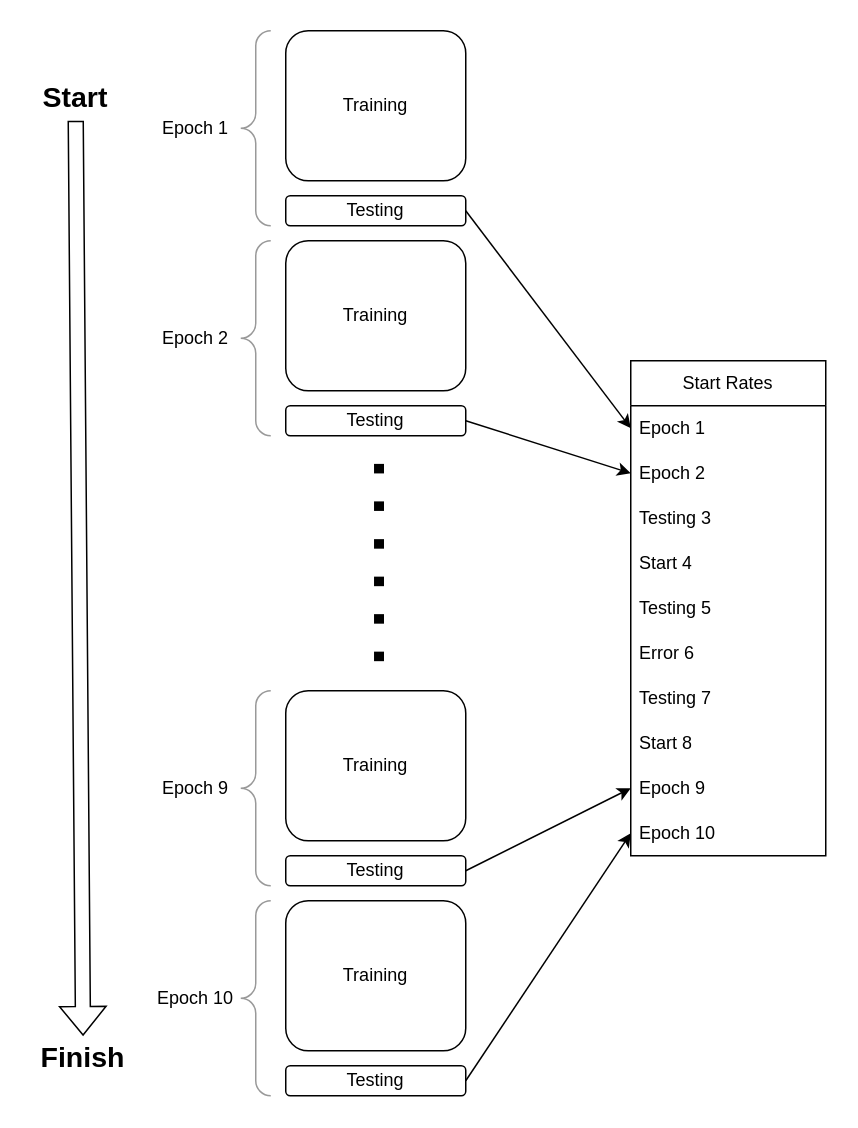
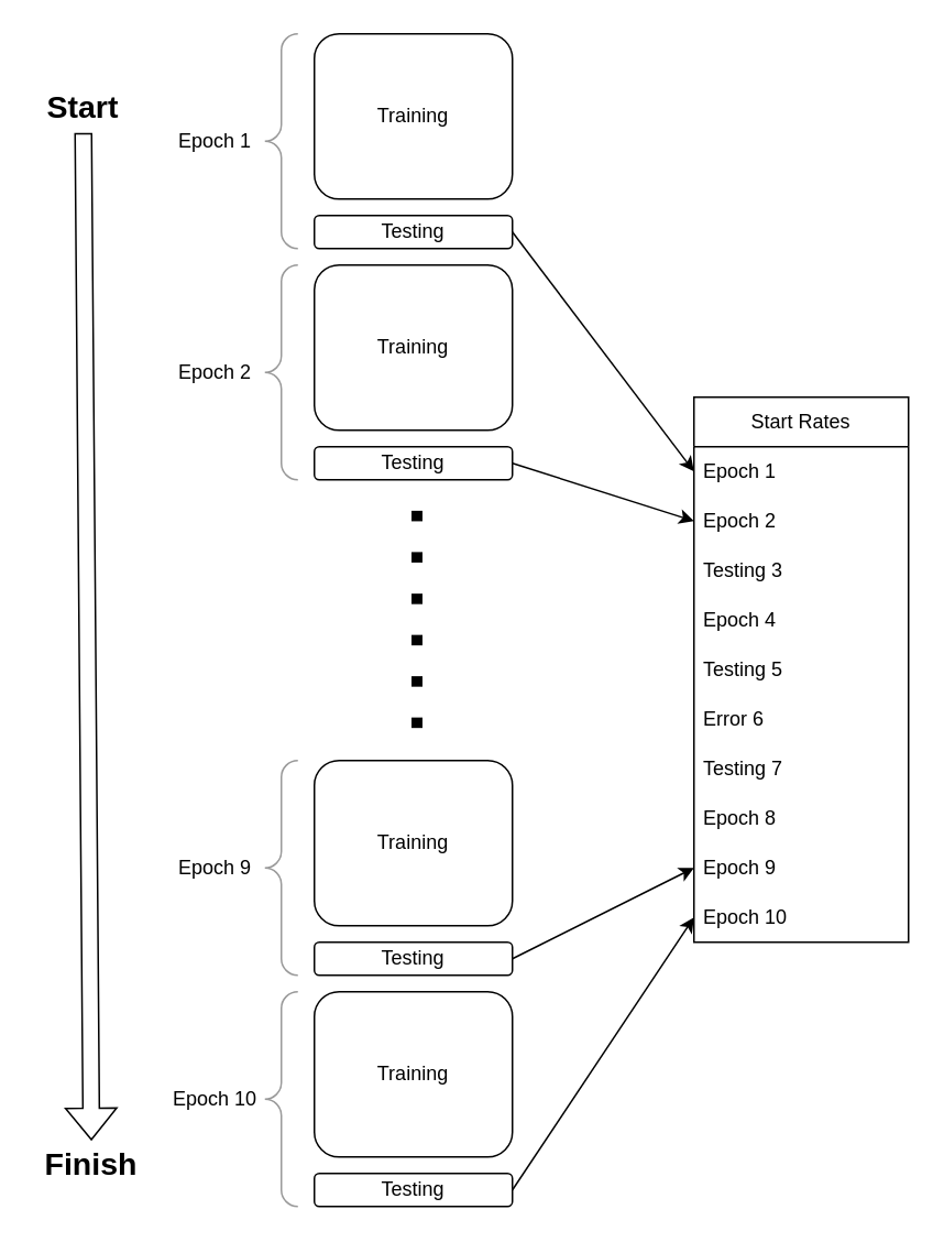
  <mxCell id="0" />
  <mxCell id="1" parent="0" />
  <mxCell id="2" value="Training" style="rounded=1;whiteSpace=wrap;html=1;" parent="1" vertex="1"><mxGeometry x="190" y="20" width="120" height="100" as="geometry" /></mxCell>
  <mxCell id="3" value="Testing" style="rounded=1;whiteSpace=wrap;html=1;" parent="1" vertex="1"><mxGeometry x="190" y="130" width="120" height="20" as="geometry" /></mxCell>
  <mxCell id="4" value="" style="labelPosition=right;align=left;strokeWidth=1;shape=mxgraph.mockup.markup.curlyBrace;html=1;shadow=0;dashed=0;strokeColor=#999999;direction=north;" parent="1" vertex="1"><mxGeometry x="160" y="20" width="20" height="130" as="geometry" /></mxCell>
  <mxCell id="5" value="Epoch 1" style="text;html=1;align=center;verticalAlign=middle;whiteSpace=wrap;rounded=0;" parent="1" vertex="1"><mxGeometry x="100" y="70" width="60" height="30" as="geometry" /></mxCell>
  <mxCell id="6" value="" style="endArrow=classic;html=1;rounded=0;exitX=1;exitY=0.5;exitDx=0;exitDy=0;entryX=0;entryY=0.5;entryDx=0;entryDy=0;" parent="1" source="3" target="8" edge="1"><mxGeometry width="50" height="50" relative="1" as="geometry"><mxPoint x="440" y="260" as="sourcePoint" /><mxPoint x="400" y="260" as="targetPoint" /></mxGeometry></mxCell>
  <mxCell id="7" value="Start Rates" style="swimlane;fontStyle=0;childLayout=stackLayout;horizontal=1;startSize=30;horizontalStack=0;resizeParent=1;resizeParentMax=0;resizeLast=0;collapsible=1;marginBottom=0;whiteSpace=wrap;html=1;" parent="1" vertex="1"><mxGeometry x="420" y="240" width="130" height="330" as="geometry"><mxRectangle x="550" y="180" width="100" height="30" as="alternateBounds" /></mxGeometry></mxCell>
  <mxCell id="8" value="Epoch 1" style="text;strokeColor=none;fillColor=none;align=left;verticalAlign=middle;spacingLeft=4;spacingRight=4;overflow=hidden;points=[[0,0.5],[1,0.5]];portConstraint=eastwest;rotatable=0;whiteSpace=wrap;html=1;" parent="7" vertex="1"><mxGeometry y="30" width="130" height="30" as="geometry" /></mxCell>
  <mxCell id="9" value="Epoch 2" style="text;strokeColor=none;fillColor=none;align=left;verticalAlign=middle;spacingLeft=4;spacingRight=4;overflow=hidden;points=[[0,0.5],[1,0.5]];portConstraint=eastwest;rotatable=0;whiteSpace=wrap;html=1;" parent="7" vertex="1"><mxGeometry y="60" width="130" height="30" as="geometry" /></mxCell>
  <mxCell id="10" value="Testing 3" style="text;strokeColor=none;fillColor=none;align=left;verticalAlign=middle;spacingLeft=4;spacingRight=4;overflow=hidden;points=[[0,0.5],[1,0.5]];portConstraint=eastwest;rotatable=0;whiteSpace=wrap;html=1;" parent="7" vertex="1"><mxGeometry y="90" width="130" height="30" as="geometry" /></mxCell>
- <mxCell id="11" value="Start 4" style="text;strokeColor=none;fillColor=none;align=left;verticalAlign=middle;spacingLeft=4;spacingRight=4;overflow=hidden;points=[[0,0.5],[1,0.5]];portConstraint=eastwest;rotatable=0;whiteSpace=wrap;html=1;" parent="7" vertex="1"><mxGeometry y="120" width="130" height="30" as="geometry" /></mxCell>
+ <mxCell id="11" value="Epoch 4" style="text;strokeColor=none;fillColor=none;align=left;verticalAlign=middle;spacingLeft=4;spacingRight=4;overflow=hidden;points=[[0,0.5],[1,0.5]];portConstraint=eastwest;rotatable=0;whiteSpace=wrap;html=1;" parent="7" vertex="1"><mxGeometry y="120" width="130" height="30" as="geometry" /></mxCell>
  <mxCell id="12" value="Testing 5" style="text;strokeColor=none;fillColor=none;align=left;verticalAlign=middle;spacingLeft=4;spacingRight=4;overflow=hidden;points=[[0,0.5],[1,0.5]];portConstraint=eastwest;rotatable=0;whiteSpace=wrap;html=1;" parent="7" vertex="1"><mxGeometry y="150" width="130" height="30" as="geometry" /></mxCell>
  <mxCell id="13" value="Error 6" style="text;strokeColor=none;fillColor=none;align=left;verticalAlign=middle;spacingLeft=4;spacingRight=4;overflow=hidden;points=[[0,0.5],[1,0.5]];portConstraint=eastwest;rotatable=0;whiteSpace=wrap;html=1;" parent="7" vertex="1"><mxGeometry y="180" width="130" height="30" as="geometry" /></mxCell>
  <mxCell id="14" value="Testing 7" style="text;strokeColor=none;fillColor=none;align=left;verticalAlign=middle;spacingLeft=4;spacingRight=4;overflow=hidden;points=[[0,0.5],[1,0.5]];portConstraint=eastwest;rotatable=0;whiteSpace=wrap;html=1;" parent="7" vertex="1"><mxGeometry y="210" width="130" height="30" as="geometry" /></mxCell>
- <mxCell id="15" value="Start 8" style="text;strokeColor=none;fillColor=none;align=left;verticalAlign=middle;spacingLeft=4;spacingRight=4;overflow=hidden;points=[[0,0.5],[1,0.5]];portConstraint=eastwest;rotatable=0;whiteSpace=wrap;html=1;" parent="7" vertex="1"><mxGeometry y="240" width="130" height="30" as="geometry" /></mxCell>
+ <mxCell id="15" value="Epoch 8" style="text;strokeColor=none;fillColor=none;align=left;verticalAlign=middle;spacingLeft=4;spacingRight=4;overflow=hidden;points=[[0,0.5],[1,0.5]];portConstraint=eastwest;rotatable=0;whiteSpace=wrap;html=1;" parent="7" vertex="1"><mxGeometry y="240" width="130" height="30" as="geometry" /></mxCell>
  <mxCell id="16" value="Epoch 9" style="text;strokeColor=none;fillColor=none;align=left;verticalAlign=middle;spacingLeft=4;spacingRight=4;overflow=hidden;points=[[0,0.5],[1,0.5]];portConstraint=eastwest;rotatable=0;whiteSpace=wrap;html=1;" parent="7" vertex="1"><mxGeometry y="270" width="130" height="30" as="geometry" /></mxCell>
  <mxCell id="17" value="Epoch 10" style="text;strokeColor=none;fillColor=none;align=left;verticalAlign=middle;spacingLeft=4;spacingRight=4;overflow=hidden;points=[[0,0.5],[1,0.5]];portConstraint=eastwest;rotatable=0;whiteSpace=wrap;html=1;" parent="7" vertex="1"><mxGeometry y="300" width="130" height="30" as="geometry" /></mxCell>
  <mxCell id="18" value="Training" style="rounded=1;whiteSpace=wrap;html=1;" parent="1" vertex="1"><mxGeometry x="190" y="160" width="120" height="100" as="geometry" /></mxCell>
  <mxCell id="19" value="Testing" style="rounded=1;whiteSpace=wrap;html=1;" parent="1" vertex="1"><mxGeometry x="190" y="270" width="120" height="20" as="geometry" /></mxCell>
  <mxCell id="20" value="" style="labelPosition=right;align=left;strokeWidth=1;shape=mxgraph.mockup.markup.curlyBrace;html=1;shadow=0;dashed=0;strokeColor=#999999;direction=north;" parent="1" vertex="1"><mxGeometry x="160" y="160" width="20" height="130" as="geometry" /></mxCell>
  <mxCell id="21" value="Epoch 2" style="text;html=1;align=center;verticalAlign=middle;whiteSpace=wrap;rounded=0;" parent="1" vertex="1"><mxGeometry x="100" y="210" width="60" height="30" as="geometry" /></mxCell>
  <mxCell id="22" value="" style="endArrow=classic;html=1;rounded=0;exitX=1;exitY=0.5;exitDx=0;exitDy=0;entryX=0;entryY=0.5;entryDx=0;entryDy=0;" parent="1" source="19" target="9" edge="1"><mxGeometry width="50" height="50" relative="1" as="geometry"><mxPoint x="440" y="400" as="sourcePoint" /><mxPoint x="400" y="400" as="targetPoint" /></mxGeometry></mxCell>
  <mxCell id="23" value="&lt;b&gt;&lt;font style=&quot;font-size: 45px;&quot;&gt;. . . . . .&lt;/font&gt;&lt;/b&gt;" style="text;html=1;align=center;verticalAlign=middle;whiteSpace=wrap;rounded=0;rotation=-90;" parent="1" vertex="1"><mxGeometry x="160" y="360" width="160" height="30" as="geometry" /></mxCell>
  <mxCell id="24" value="Training" style="rounded=1;whiteSpace=wrap;html=1;" parent="1" vertex="1"><mxGeometry x="190" y="460" width="120" height="100" as="geometry" /></mxCell>
  <mxCell id="25" value="Testing" style="rounded=1;whiteSpace=wrap;html=1;" parent="1" vertex="1"><mxGeometry x="190" y="570" width="120" height="20" as="geometry" /></mxCell>
  <mxCell id="26" value="" style="labelPosition=right;align=left;strokeWidth=1;shape=mxgraph.mockup.markup.curlyBrace;html=1;shadow=0;dashed=0;strokeColor=#999999;direction=north;" parent="1" vertex="1"><mxGeometry x="160" y="460" width="20" height="130" as="geometry" /></mxCell>
  <mxCell id="27" value="Epoch 9" style="text;html=1;align=center;verticalAlign=middle;whiteSpace=wrap;rounded=0;" parent="1" vertex="1"><mxGeometry x="100" y="510" width="60" height="30" as="geometry" /></mxCell>
  <mxCell id="28" value="Training" style="rounded=1;whiteSpace=wrap;html=1;" parent="1" vertex="1"><mxGeometry x="190" y="600" width="120" height="100" as="geometry" /></mxCell>
  <mxCell id="29" value="Testing" style="rounded=1;whiteSpace=wrap;html=1;" parent="1" vertex="1"><mxGeometry x="190" y="710" width="120" height="20" as="geometry" /></mxCell>
  <mxCell id="30" value="" style="labelPosition=right;align=left;strokeWidth=1;shape=mxgraph.mockup.markup.curlyBrace;html=1;shadow=0;dashed=0;strokeColor=#999999;direction=north;" parent="1" vertex="1"><mxGeometry x="160" y="600" width="20" height="130" as="geometry" /></mxCell>
  <mxCell id="31" value="Epoch 10" style="text;html=1;align=center;verticalAlign=middle;whiteSpace=wrap;rounded=0;" parent="1" vertex="1"><mxGeometry x="100" y="650" width="60" height="30" as="geometry" /></mxCell>
  <mxCell id="32" value="" style="endArrow=classic;html=1;rounded=0;exitX=1;exitY=0.5;exitDx=0;exitDy=0;entryX=0;entryY=0.5;entryDx=0;entryDy=0;" parent="1" source="25" target="16" edge="1"><mxGeometry width="50" height="50" relative="1" as="geometry"><mxPoint x="320" y="290" as="sourcePoint" /><mxPoint x="400" y="335" as="targetPoint" /></mxGeometry></mxCell>
  <mxCell id="33" value="" style="endArrow=classic;html=1;rounded=0;exitX=1;exitY=0.5;exitDx=0;exitDy=0;entryX=0;entryY=0.5;entryDx=0;entryDy=0;" parent="1" source="29" target="17" edge="1"><mxGeometry width="50" height="50" relative="1" as="geometry"><mxPoint x="330" y="300" as="sourcePoint" /><mxPoint x="410" y="345" as="targetPoint" /></mxGeometry></mxCell>
  <mxCell id="34" value="" style="shape=flexArrow;endArrow=classic;html=1;rounded=0;" parent="1" target="35" edge="1"><mxGeometry width="50" height="50" relative="1" as="geometry"><mxPoint x="50" y="80" as="sourcePoint" /><mxPoint x="50" y="720" as="targetPoint" /></mxGeometry></mxCell>
  <mxCell id="35" value="&lt;b&gt;&lt;font style=&quot;font-size: 19px;&quot;&gt;Finish&lt;/font&gt;&lt;/b&gt;" style="text;html=1;align=center;verticalAlign=middle;whiteSpace=wrap;rounded=0;" parent="1" vertex="1"><mxGeometry x="25" y="690" width="60" height="30" as="geometry" /></mxCell>
  <mxCell id="36" value="&lt;b&gt;&lt;font style=&quot;font-size: 19px;&quot;&gt;Start&lt;/font&gt;&lt;/b&gt;" style="text;html=1;align=center;verticalAlign=middle;whiteSpace=wrap;rounded=0;" parent="1" vertex="1"><mxGeometry x="20" y="50" width="60" height="30" as="geometry" /></mxCell>
